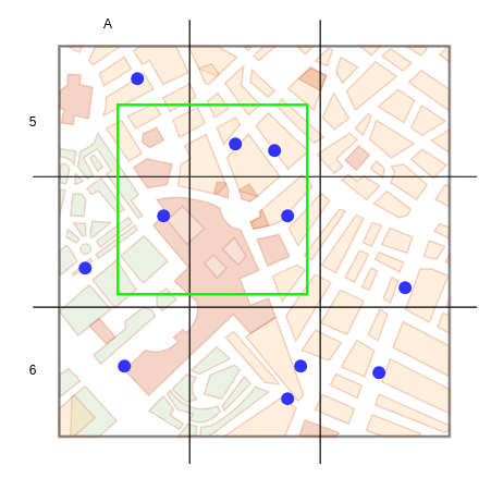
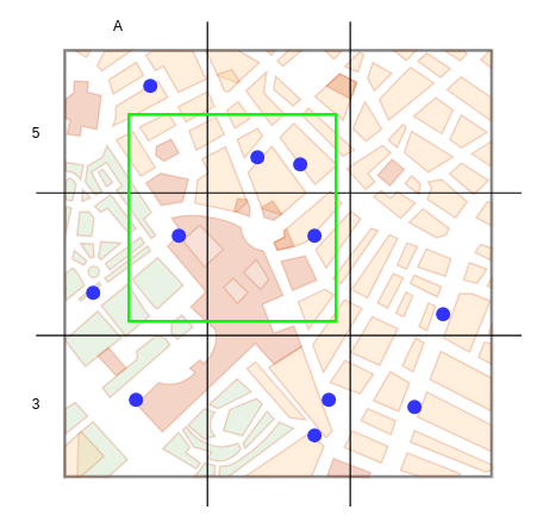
  <mxCell id="0" />
  <mxCell id="1" parent="0" />
  <mxCell id="2" value="" style="verticalLabelPosition=bottom;shadow=0;dashed=0;align=center;html=1;verticalAlign=top;strokeWidth=1;shape=mxgraph.mockup.misc.map;textOpacity=50;opacity=30;strokeColor=default;" vertex="1" parent="1"><mxGeometry x="90" y="70" width="600" height="600" as="geometry" /></mxCell>
  <mxCell id="3" value="" style="endArrow=none;html=1;rounded=0;strokeWidth=2;" edge="1" parent="1"><mxGeometry width="50" height="50" relative="1" as="geometry"><mxPoint x="290" y="710" as="sourcePoint" /><mxPoint x="290" y="30" as="targetPoint" /></mxGeometry></mxCell>
  <mxCell id="4" value="" style="endArrow=none;html=1;rounded=0;strokeWidth=2;" edge="1" parent="1"><mxGeometry width="50" height="50" relative="1" as="geometry"><mxPoint x="490" y="710" as="sourcePoint" /><mxPoint x="490" y="30" as="targetPoint" /></mxGeometry></mxCell>
  <mxCell id="5" value="" style="endArrow=none;html=1;rounded=0;strokeWidth=2;" edge="1" parent="1"><mxGeometry width="50" height="50" relative="1" as="geometry"><mxPoint x="730" y="270" as="sourcePoint" /><mxPoint x="50" y="270" as="targetPoint" /></mxGeometry></mxCell>
  <mxCell id="6" value="" style="endArrow=none;html=1;rounded=0;strokeWidth=2;" edge="1" parent="1"><mxGeometry width="50" height="50" relative="1" as="geometry"><mxPoint x="730" y="470" as="sourcePoint" /><mxPoint x="50" y="470" as="targetPoint" /></mxGeometry></mxCell>
  <mxCell id="7" value="" style="whiteSpace=wrap;html=1;aspect=fixed;strokeColor=#00FF00;strokeWidth=4;fillColor=none;" vertex="1" parent="1"><mxGeometry x="180" y="160" width="290" height="290" as="geometry" /></mxCell>
  <mxCell id="8" value="A" style="text;html=1;strokeColor=none;fillColor=none;align=center;verticalAlign=middle;whiteSpace=wrap;rounded=0;strokeWidth=4;fontSize=20;" vertex="1" parent="1"><mxGeometry x="135" y="20" width="60" height="30" as="geometry" /></mxCell>
  <mxCell id="9" value="5" style="text;html=1;strokeColor=none;fillColor=none;align=center;verticalAlign=middle;whiteSpace=wrap;rounded=0;strokeWidth=4;fontSize=20;" vertex="1" parent="1"><mxGeometry x="20" y="170" width="60" height="30" as="geometry" /></mxCell>
- <mxCell id="10" value="6" style="text;html=1;strokeColor=none;fillColor=none;align=center;verticalAlign=middle;whiteSpace=wrap;rounded=0;strokeWidth=4;fontSize=20;" vertex="1" parent="1"><mxGeometry x="20" y="550" width="60" height="30" as="geometry" /></mxCell>
+ <mxCell id="10" value="3" style="text;html=1;strokeColor=none;fillColor=none;align=center;verticalAlign=middle;whiteSpace=wrap;rounded=0;strokeWidth=4;fontSize=20;" vertex="1" parent="1"><mxGeometry x="20" y="550" width="60" height="30" as="geometry" /></mxCell>
  <mxCell id="11" value="" style="ellipse;whiteSpace=wrap;html=1;aspect=fixed;strokeColor=none;strokeWidth=4;fontSize=20;fillColor=#3333FF;shadow=0;fillStyle=solid;" vertex="1" parent="1"><mxGeometry x="200" y="110" width="20" height="20" as="geometry" /></mxCell>
  <mxCell id="12" value="" style="ellipse;whiteSpace=wrap;html=1;aspect=fixed;strokeColor=none;strokeWidth=4;fontSize=20;fillColor=#3333FF;shadow=0;fillStyle=solid;" vertex="1" parent="1"><mxGeometry x="350" y="210" width="20" height="20" as="geometry" /></mxCell>
  <mxCell id="13" value="" style="ellipse;whiteSpace=wrap;html=1;aspect=fixed;strokeColor=none;strokeWidth=4;fontSize=20;fillColor=#3333FF;shadow=0;fillStyle=solid;" vertex="1" parent="1"><mxGeometry x="430" y="320" width="20" height="20" as="geometry" /></mxCell>
  <mxCell id="14" value="" style="ellipse;whiteSpace=wrap;html=1;aspect=fixed;strokeColor=none;strokeWidth=4;fontSize=20;fillColor=#3333FF;shadow=0;fillStyle=solid;" vertex="1" parent="1"><mxGeometry x="410" y="220" width="20" height="20" as="geometry" /></mxCell>
  <mxCell id="15" value="" style="ellipse;whiteSpace=wrap;html=1;aspect=fixed;strokeColor=none;strokeWidth=4;fontSize=20;fillColor=#3333FF;shadow=0;fillStyle=solid;" vertex="1" parent="1"><mxGeometry x="240" y="320" width="20" height="20" as="geometry" /></mxCell>
  <mxCell id="16" value="" style="ellipse;whiteSpace=wrap;html=1;aspect=fixed;strokeColor=none;strokeWidth=4;fontSize=20;fillColor=#3333FF;shadow=0;fillStyle=solid;" vertex="1" parent="1"><mxGeometry x="120" y="400" width="20" height="20" as="geometry" /></mxCell>
  <mxCell id="17" value="" style="ellipse;whiteSpace=wrap;html=1;aspect=fixed;strokeColor=none;strokeWidth=4;fontSize=20;fillColor=#3333FF;shadow=0;fillStyle=solid;" vertex="1" parent="1"><mxGeometry x="180" y="550" width="20" height="20" as="geometry" /></mxCell>
  <mxCell id="18" value="" style="ellipse;whiteSpace=wrap;html=1;aspect=fixed;strokeColor=none;strokeWidth=4;fontSize=20;fillColor=#3333FF;shadow=0;fillStyle=solid;" vertex="1" parent="1"><mxGeometry x="430" y="600" width="20" height="20" as="geometry" /></mxCell>
  <mxCell id="19" value="" style="ellipse;whiteSpace=wrap;html=1;aspect=fixed;strokeColor=none;strokeWidth=4;fontSize=20;fillColor=#3333FF;shadow=0;fillStyle=solid;" vertex="1" parent="1"><mxGeometry x="450" y="550" width="20" height="20" as="geometry" /></mxCell>
  <mxCell id="20" value="" style="ellipse;whiteSpace=wrap;html=1;aspect=fixed;strokeColor=none;strokeWidth=4;fontSize=20;fillColor=#3333FF;shadow=0;fillStyle=solid;" vertex="1" parent="1"><mxGeometry x="570" y="560" width="20" height="20" as="geometry" /></mxCell>
  <mxCell id="21" value="" style="ellipse;whiteSpace=wrap;html=1;aspect=fixed;strokeColor=none;strokeWidth=4;fontSize=20;fillColor=#3333FF;shadow=0;fillStyle=solid;" vertex="1" parent="1"><mxGeometry x="610" y="430" width="20" height="20" as="geometry" /></mxCell>
